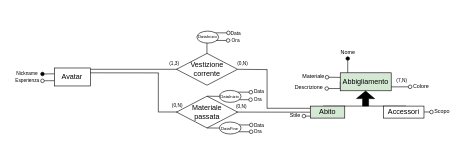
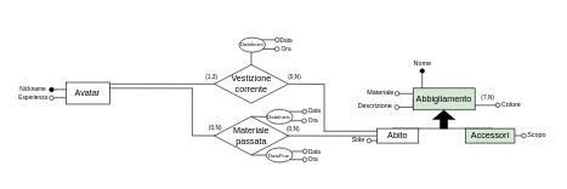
  <mxCell id="0" />
  <mxCell id="1" parent="0" />
  <mxCell id="2" style="edgeStyle=orthogonalEdgeStyle;rounded=0;orthogonalLoop=1;jettySize=auto;html=1;exitX=0;exitY=0.5;exitDx=0;exitDy=0;endArrow=oval;endFill=0;" edge="1" parent="1" source="3"><mxGeometry relative="1" as="geometry"><mxPoint x="544.55" y="147.09" as="targetPoint" /><Array as="points"><mxPoint x="567.55" y="147.09" /></Array></mxGeometry></mxCell>
  <mxCell id="3" value="Abbigliamento" style="whiteSpace=wrap;html=1;align=center;fillColor=#d5e8d4;" vertex="1" parent="1"><mxGeometry x="567.05" y="120.84" width="85" height="30" as="geometry" /></mxCell>
  <mxCell id="4" value="&lt;font style=&quot;font-size: 8px;&quot;&gt;Esperienza&lt;/font&gt;" style="text;html=1;align=center;verticalAlign=middle;whiteSpace=wrap;rounded=1;strokeColor=none;" vertex="1" parent="1"><mxGeometry x="20.83" y="120.87" width="49" height="23" as="geometry" /></mxCell>
  <mxCell id="5" value="&lt;font style=&quot;font-size: 9px;&quot;&gt;Materiale&lt;/font&gt;" style="text;html=1;align=center;verticalAlign=middle;whiteSpace=wrap;rounded=0;" vertex="1" parent="1"><mxGeometry x="504.55" y="118.84" width="35" height="15" as="geometry" /></mxCell>
  <mxCell id="6" value="&lt;font style=&quot;font-size: 8px;&quot;&gt;(7,N)&lt;/font&gt;" style="text;html=1;align=center;verticalAlign=middle;whiteSpace=wrap;rounded=1;strokeColor=none;glass=0;" vertex="1" parent="1"><mxGeometry x="644.55" y="125.84" width="50" height="15" as="geometry" /></mxCell>
  <mxCell id="7" style="edgeStyle=orthogonalEdgeStyle;rounded=0;orthogonalLoop=1;jettySize=auto;html=1;exitX=0;exitY=0.25;exitDx=0;exitDy=0;endArrow=oval;endFill=1;" edge="1" parent="1"><mxGeometry relative="1" as="geometry"><mxPoint x="70.33" y="122.81" as="targetPoint" /><mxPoint x="90.33" y="122.58" as="sourcePoint" /><Array as="points"><mxPoint x="80.33" y="122.81" /></Array></mxGeometry></mxCell>
  <mxCell id="8" value="&lt;font style=&quot;font-size: 8px;&quot;&gt;Nickname&lt;/font&gt;" style="text;html=1;align=center;verticalAlign=middle;whiteSpace=wrap;rounded=1;strokeColor=none;" vertex="1" parent="1"><mxGeometry x="30.33" y="108.81" width="30" height="23.5" as="geometry" /></mxCell>
  <mxCell id="9" value="&lt;font style=&quot;font-size: 9px;&quot;&gt;Descrizione&lt;/font&gt;" style="text;html=1;align=center;verticalAlign=middle;whiteSpace=wrap;rounded=0;" vertex="1" parent="1"><mxGeometry x="494.55" y="135.84" width="40" height="17" as="geometry" /></mxCell>
  <mxCell id="10" value="&lt;font style=&quot;font-size: 9px;&quot;&gt;Colore&lt;/font&gt;" style="text;html=1;align=center;verticalAlign=middle;whiteSpace=wrap;rounded=0;" vertex="1" parent="1"><mxGeometry x="682.05" y="133.84" width="40" height="17" as="geometry" /></mxCell>
  <mxCell id="11" style="edgeStyle=orthogonalEdgeStyle;rounded=0;orthogonalLoop=1;jettySize=auto;html=1;exitX=1.011;exitY=0.878;exitDx=0;exitDy=0;endArrow=oval;endFill=0;exitPerimeter=0;" edge="1" parent="1"><mxGeometry relative="1" as="geometry"><mxPoint x="652.055" y="144.29" as="sourcePoint" /><mxPoint x="683.62" y="144.2" as="targetPoint" /><Array as="points"><mxPoint x="663.62" y="144.2" /><mxPoint x="663.62" y="144.2" /></Array></mxGeometry></mxCell>
  <mxCell id="12" value="&lt;font style=&quot;font-size: 9px;&quot;&gt;Nome&lt;/font&gt;" style="text;html=1;align=center;verticalAlign=middle;whiteSpace=wrap;rounded=0;" vertex="1" parent="1"><mxGeometry x="559.55" y="77.09" width="40" height="17" as="geometry" /></mxCell>
  <mxCell id="13" style="edgeStyle=orthogonalEdgeStyle;rounded=0;orthogonalLoop=1;jettySize=auto;html=1;endArrow=oval;endFill=0;" edge="1" parent="1"><mxGeometry relative="1" as="geometry"><mxPoint x="567.05" y="128.46" as="sourcePoint" /><mxPoint x="545.05" y="128.21" as="targetPoint" /><Array as="points"><mxPoint x="567.05" y="128.46" /><mxPoint x="568.05" y="128.46" /></Array></mxGeometry></mxCell>
  <mxCell id="14" style="edgeStyle=orthogonalEdgeStyle;rounded=0;orthogonalLoop=1;jettySize=auto;html=1;endArrow=oval;endFill=1;" edge="1" parent="1"><mxGeometry relative="1" as="geometry"><mxPoint x="579.55" y="120.84" as="sourcePoint" /><mxPoint x="579.55" y="97.09" as="targetPoint" /><Array as="points"><mxPoint x="579.55" y="120.84" /></Array></mxGeometry></mxCell>
  <mxCell id="15" value="" style="shape=flexArrow;endArrow=classic;html=1;rounded=0;fillColor=#000000;endWidth=19.231;endSize=3.849;exitX=0.513;exitY=0.543;exitDx=0;exitDy=0;exitPerimeter=0;" edge="1" parent="1" source="17"><mxGeometry width="50" height="50" relative="1" as="geometry"><mxPoint x="609.55" y="177.09" as="sourcePoint" /><mxPoint x="609.39" y="150.84" as="targetPoint" /></mxGeometry></mxCell>
  <mxCell id="16" value="&lt;font style=&quot;font-size: 9px;&quot;&gt;Stile&lt;/font&gt;" style="text;html=1;align=center;verticalAlign=middle;whiteSpace=wrap;rounded=0;" vertex="1" parent="1"><mxGeometry x="472.1" y="183.06" width="40" height="15" as="geometry" /></mxCell>
  <mxCell id="17" value="" style="line;strokeWidth=1;rotatable=0;dashed=0;labelPosition=right;align=left;verticalAlign=middle;spacingTop=0;spacingLeft=6;points=[];portConstraint=eastwest;" vertex="1" parent="1"><mxGeometry x="538.55" y="171.34" width="138" height="10" as="geometry" /></mxCell>
  <mxCell id="18" style="edgeStyle=orthogonalEdgeStyle;rounded=0;orthogonalLoop=1;jettySize=auto;html=1;exitX=0.5;exitY=1;exitDx=0;exitDy=0;" edge="1" parent="1"><mxGeometry relative="1" as="geometry"><mxPoint x="458.13" y="237.84" as="sourcePoint" /><mxPoint x="458.13" y="237.84" as="targetPoint" /></mxGeometry></mxCell>
  <mxCell id="19" value="&lt;font style=&quot;font-size: 8px;&quot;&gt;(0,N)&lt;/font&gt;" style="text;html=1;align=center;verticalAlign=middle;whiteSpace=wrap;rounded=1;strokeColor=none;glass=0;" vertex="1" parent="1"><mxGeometry x="283.51" y="170.15" width="22.5" height="8.79" as="geometry" /></mxCell>
  <mxCell id="20" style="edgeStyle=orthogonalEdgeStyle;rounded=0;orthogonalLoop=1;jettySize=auto;html=1;exitX=0.5;exitY=1;exitDx=0;exitDy=0;" edge="1" parent="1"><mxGeometry relative="1" as="geometry"><mxPoint x="452.58" y="20.91" as="sourcePoint" /><mxPoint x="452.58" y="20.91" as="targetPoint" /></mxGeometry></mxCell>
  <mxCell id="21" value="&lt;font style=&quot;font-size: 8px;&quot;&gt;(0,N)&lt;/font&gt;" style="text;html=1;align=center;verticalAlign=middle;whiteSpace=wrap;rounded=1;strokeColor=none;glass=0;" vertex="1" parent="1"><mxGeometry x="390.95" y="171.94" width="22.5" height="8.79" as="geometry" /></mxCell>
  <mxCell id="22" style="edgeStyle=orthogonalEdgeStyle;rounded=0;orthogonalLoop=1;jettySize=auto;html=1;exitX=0;exitY=0.25;exitDx=0;exitDy=0;endArrow=oval;endFill=0;" edge="1" parent="1"><mxGeometry relative="1" as="geometry"><mxPoint x="70.33" y="134.23" as="targetPoint" /><mxPoint x="90.33" y="134" as="sourcePoint" /><Array as="points"><mxPoint x="80.33" y="134.23" /></Array></mxGeometry></mxCell>
  <mxCell id="23" value="&lt;font style=&quot;font-size: 9px;&quot;&gt;Scopo&lt;/font&gt;" style="text;html=1;align=center;verticalAlign=middle;whiteSpace=wrap;rounded=0;" vertex="1" parent="1"><mxGeometry x="716.73" y="176.06" width="40" height="17" as="geometry" /></mxCell>
  <mxCell id="24" style="edgeStyle=orthogonalEdgeStyle;rounded=0;orthogonalLoop=1;jettySize=auto;html=1;exitX=1.001;exitY=0.609;exitDx=0;exitDy=0;endArrow=oval;endFill=0;exitPerimeter=0;" edge="1" parent="1"><mxGeometry relative="1" as="geometry"><mxPoint x="706.727" y="186.16" as="sourcePoint" /><mxPoint x="719.16" y="185.91" as="targetPoint" /></mxGeometry></mxCell>
  <mxCell id="25" style="edgeStyle=orthogonalEdgeStyle;rounded=0;orthogonalLoop=1;jettySize=auto;html=1;exitX=1.001;exitY=0.609;exitDx=0;exitDy=0;endArrow=oval;endFill=0;exitPerimeter=0;" edge="1" parent="1"><mxGeometry relative="1" as="geometry"><mxPoint x="518.42" y="193.06" as="sourcePoint" /><mxPoint x="506.42" y="193.07" as="targetPoint" /></mxGeometry></mxCell>
  <mxCell id="26" value="" style="endArrow=none;html=1;rounded=0;entryX=0;entryY=0.25;entryDx=0;entryDy=0;" edge="1" parent="1"><mxGeometry width="50" height="50" relative="1" as="geometry"><mxPoint x="263.2" y="186.18" as="sourcePoint" /><mxPoint x="517.1" y="186.54" as="targetPoint" /></mxGeometry></mxCell>
  <mxCell id="27" value="Materiale&lt;div&gt;passata&lt;/div&gt;" style="shape=rhombus;perimeter=rhombusPerimeter;whiteSpace=wrap;html=1;align=center;" vertex="1" parent="1"><mxGeometry x="293.92" y="159.86" width="101.9" height="53" as="geometry" /></mxCell>
  <mxCell id="28" value="" style="endArrow=none;html=1;rounded=0;exitX=1;exitY=0.5;exitDx=0;exitDy=0;" edge="1" parent="1"><mxGeometry width="50" height="50" relative="1" as="geometry"><mxPoint x="150.33" y="115" as="sourcePoint" /><mxPoint x="301" y="115" as="targetPoint" /></mxGeometry></mxCell>
  <mxCell id="29" value="" style="endArrow=none;html=1;rounded=0;" edge="1" parent="1"><mxGeometry width="50" height="50" relative="1" as="geometry"><mxPoint x="263.63" y="186" as="sourcePoint" /><mxPoint x="263.63" y="121" as="targetPoint" /></mxGeometry></mxCell>
  <mxCell id="30" value="" style="endArrow=none;html=1;rounded=0;exitX=1;exitY=0.5;exitDx=0;exitDy=0;" edge="1" parent="1"><mxGeometry width="50" height="50" relative="1" as="geometry"><mxPoint x="149" y="120.87" as="sourcePoint" /><mxPoint x="264.1" y="121" as="targetPoint" /></mxGeometry></mxCell>
  <mxCell id="31" value="" style="endArrow=none;html=1;rounded=0;" edge="1" parent="1"><mxGeometry width="50" height="50" relative="1" as="geometry"><mxPoint x="445" y="180" as="sourcePoint" /><mxPoint x="518" y="180.05" as="targetPoint" /></mxGeometry></mxCell>
  <mxCell id="32" value="" style="endArrow=none;html=1;rounded=0;exitX=1;exitY=0.5;exitDx=0;exitDy=0;" edge="1" parent="1" source="48"><mxGeometry width="50" height="50" relative="1" as="geometry"><mxPoint x="405" y="158" as="sourcePoint" /><mxPoint x="445" y="115.5" as="targetPoint" /></mxGeometry></mxCell>
  <mxCell id="33" value="" style="endArrow=none;html=1;rounded=0;" edge="1" parent="1"><mxGeometry width="50" height="50" relative="1" as="geometry"><mxPoint x="445" y="180.5" as="sourcePoint" /><mxPoint x="445" y="115" as="targetPoint" /></mxGeometry></mxCell>
  <mxCell id="34" value="&lt;font style=&quot;font-size: 8px;&quot;&gt;(1,3)&lt;/font&gt;" style="text;html=1;align=center;verticalAlign=middle;whiteSpace=wrap;rounded=1;strokeColor=none;glass=0;" vertex="1" parent="1"><mxGeometry x="279.34" y="100.02" width="22.5" height="8.79" as="geometry" /></mxCell>
  <mxCell id="35" value="&lt;font style=&quot;font-size: 8px;&quot;&gt;(0,N)&lt;/font&gt;" style="text;html=1;align=center;verticalAlign=middle;whiteSpace=wrap;rounded=1;strokeColor=none;glass=0;" vertex="1" parent="1"><mxGeometry x="392.95" y="100.02" width="22.5" height="8.79" as="geometry" /></mxCell>
- <mxCell id="36" value="Accessori" style="whiteSpace=wrap;html=1;align=center;" vertex="1" parent="1"><mxGeometry x="639.23" y="176.36" width="67.5" height="20" as="geometry" /></mxCell>
+ <mxCell id="36" value="Accessori" style="whiteSpace=wrap;html=1;align=center;fillColor=#d5e8d4;" vertex="1" parent="1"><mxGeometry x="639.23" y="176.36" width="67.5" height="20" as="geometry" /></mxCell>
  <mxCell id="37" value="Avatar" style="whiteSpace=wrap;html=1;align=center;" vertex="1" parent="1"><mxGeometry x="90.33" y="112.81" width="60" height="30" as="geometry" /></mxCell>
- <mxCell id="38" value="Abito" style="whiteSpace=wrap;html=1;align=center;fillColor=#d5e8d4;" vertex="1" parent="1"><mxGeometry x="517.1" y="176.36" width="57.5" height="20" as="geometry" /></mxCell>
+ <mxCell id="38" value="Abito" style="whiteSpace=wrap;html=1;align=center;" vertex="1" parent="1"><mxGeometry x="517.1" y="176.36" width="57.5" height="20" as="geometry" /></mxCell>
  <mxCell id="39" value="&lt;font style=&quot;font-size: 8px;&quot;&gt;Ora&lt;/font&gt;" style="text;html=1;align=center;verticalAlign=middle;whiteSpace=wrap;rounded=1;strokeColor=none;glass=0;" vertex="1" parent="1"><mxGeometry x="377.95" y="59.79" width="30" height="11.5" as="geometry" /></mxCell>
  <mxCell id="40" style="edgeStyle=orthogonalEdgeStyle;rounded=0;orthogonalLoop=1;jettySize=auto;html=1;exitX=1;exitY=1;exitDx=0;exitDy=0;endArrow=oval;endFill=0;" edge="1" parent="1"><mxGeometry relative="1" as="geometry"><mxPoint x="358.776" y="66.863" as="sourcePoint" /><mxPoint x="379.95" y="66.72" as="targetPoint" /></mxGeometry></mxCell>
  <mxCell id="41" value="&lt;font style=&quot;font-size: 8px;&quot;&gt;Data&lt;/font&gt;" style="text;html=1;align=center;verticalAlign=middle;whiteSpace=wrap;rounded=1;strokeColor=none;glass=0;" vertex="1" parent="1"><mxGeometry x="377.95" y="50.92" width="30" height="6.5" as="geometry" /></mxCell>
  <mxCell id="42" style="edgeStyle=orthogonalEdgeStyle;rounded=0;orthogonalLoop=1;jettySize=auto;html=1;exitX=1;exitY=0;exitDx=0;exitDy=0;entryX=0.086;entryY=0.404;entryDx=0;entryDy=0;entryPerimeter=0;endArrow=oval;endFill=0;" edge="1" parent="1" source="49" target="41"><mxGeometry relative="1" as="geometry" /></mxCell>
  <mxCell id="43" value="&lt;font style=&quot;font-size: 8px;&quot;&gt;Ora&lt;/font&gt;" style="text;html=1;align=center;verticalAlign=middle;whiteSpace=wrap;rounded=1;strokeColor=none;glass=0;" vertex="1" parent="1"><mxGeometry x="415" y="212" width="30" height="11.5" as="geometry" /></mxCell>
  <mxCell id="44" style="edgeStyle=orthogonalEdgeStyle;rounded=0;orthogonalLoop=1;jettySize=auto;html=1;exitX=1;exitY=1;exitDx=0;exitDy=0;endArrow=oval;endFill=0;" edge="1" parent="1"><mxGeometry relative="1" as="geometry"><mxPoint x="397.226" y="219.153" as="sourcePoint" /><mxPoint x="418.4" y="219.01" as="targetPoint" /></mxGeometry></mxCell>
  <mxCell id="45" style="edgeStyle=orthogonalEdgeStyle;rounded=0;orthogonalLoop=1;jettySize=auto;html=1;exitX=1;exitY=0;exitDx=0;exitDy=0;entryX=0.086;entryY=0.404;entryDx=0;entryDy=0;entryPerimeter=0;endArrow=oval;endFill=0;" edge="1" parent="1"><mxGeometry relative="1" as="geometry"><mxPoint x="397.226" y="207.777" as="sourcePoint" /><mxPoint x="418.58" y="207.106" as="targetPoint" /></mxGeometry></mxCell>
  <mxCell id="46" value="&lt;p style=&quot;line-height: 110%;&quot;&gt;&lt;font style=&quot;font-size: 7px;&quot;&gt;DataFine&lt;/font&gt;&lt;/p&gt;" style="ellipse;whiteSpace=wrap;html=1;" vertex="1" parent="1"><mxGeometry x="365.45" y="202.93" width="36.12" height="20" as="geometry" /></mxCell>
  <mxCell id="47" value="" style="endArrow=none;html=1;rounded=0;entryX=0.551;entryY=1.003;entryDx=0;entryDy=0;entryPerimeter=0;" edge="1" parent="1"><mxGeometry width="50" height="50" relative="1" as="geometry"><mxPoint x="344.71" y="93.4" as="sourcePoint" /><mxPoint x="344.71" y="70.34" as="targetPoint" /></mxGeometry></mxCell>
  <mxCell id="48" value="Vestizione&lt;div&gt;corrente&lt;/div&gt;" style="shape=rhombus;perimeter=rhombusPerimeter;whiteSpace=wrap;html=1;align=center;" vertex="1" parent="1"><mxGeometry x="293.92" y="88.5" width="101.9" height="53" as="geometry" /></mxCell>
  <mxCell id="49" value="&lt;p style=&quot;line-height: 110%;&quot;&gt;&lt;font style=&quot;font-size: 7px;&quot;&gt;DataInizio&lt;/font&gt;&lt;/p&gt;" style="ellipse;whiteSpace=wrap;html=1;" vertex="1" parent="1"><mxGeometry x="327.95" y="51.29" width="36.12" height="20" as="geometry" /></mxCell>
  <mxCell id="50" value="&lt;font style=&quot;font-size: 8px;&quot;&gt;Ora&lt;/font&gt;" style="text;html=1;align=center;verticalAlign=middle;whiteSpace=wrap;rounded=1;strokeColor=none;glass=0;" vertex="1" parent="1"><mxGeometry x="415.45" y="158.65" width="30" height="11.5" as="geometry" /></mxCell>
  <mxCell id="51" style="edgeStyle=orthogonalEdgeStyle;rounded=0;orthogonalLoop=1;jettySize=auto;html=1;exitX=1;exitY=1;exitDx=0;exitDy=0;endArrow=oval;endFill=0;" edge="1" parent="1"><mxGeometry relative="1" as="geometry"><mxPoint x="396.276" y="165.723" as="sourcePoint" /><mxPoint x="417.45" y="165.58" as="targetPoint" /></mxGeometry></mxCell>
  <mxCell id="52" style="edgeStyle=orthogonalEdgeStyle;rounded=0;orthogonalLoop=1;jettySize=auto;html=1;exitX=1;exitY=0;exitDx=0;exitDy=0;entryX=0.086;entryY=0.404;entryDx=0;entryDy=0;entryPerimeter=0;endArrow=oval;endFill=0;" edge="1" parent="1" source="53"><mxGeometry relative="1" as="geometry"><mxPoint x="418.03" y="152.776" as="targetPoint" /></mxGeometry></mxCell>
  <mxCell id="53" value="&lt;p style=&quot;line-height: 110%;&quot;&gt;&lt;font style=&quot;font-size: 7px;&quot;&gt;DataInizio&lt;/font&gt;&lt;/p&gt;" style="ellipse;whiteSpace=wrap;html=1;" vertex="1" parent="1"><mxGeometry x="365.45" y="150.15" width="36.12" height="20" as="geometry" /></mxCell>
  <mxCell id="54" value="" style="endArrow=none;html=1;rounded=0;entryX=0;entryY=0.5;entryDx=0;entryDy=0;" edge="1" parent="1" target="53"><mxGeometry width="50" height="50" relative="1" as="geometry"><mxPoint x="344.933" y="159.86" as="sourcePoint" /><mxPoint x="344.933" y="136.51" as="targetPoint" /></mxGeometry></mxCell>
  <mxCell id="55" value="" style="endArrow=none;html=1;rounded=0;entryX=0;entryY=0.5;entryDx=0;entryDy=0;" edge="1" parent="1"><mxGeometry width="50" height="50" relative="1" as="geometry"><mxPoint x="345" y="212.86" as="sourcePoint" /><mxPoint x="365" y="213" as="targetPoint" /></mxGeometry></mxCell>
  <mxCell id="56" value="&lt;font style=&quot;font-size: 8px;&quot;&gt;Data&lt;/font&gt;" style="text;html=1;align=center;verticalAlign=middle;whiteSpace=wrap;rounded=1;strokeColor=none;glass=0;" vertex="1" parent="1"><mxGeometry x="417" y="204" width="30" height="6.5" as="geometry" /></mxCell>
  <mxCell id="57" value="&lt;font style=&quot;font-size: 8px;&quot;&gt;Data&lt;/font&gt;" style="text;html=1;align=center;verticalAlign=middle;whiteSpace=wrap;rounded=1;strokeColor=none;glass=0;" vertex="1" parent="1"><mxGeometry x="417" y="148" width="30" height="6.5" as="geometry" /></mxCell>
